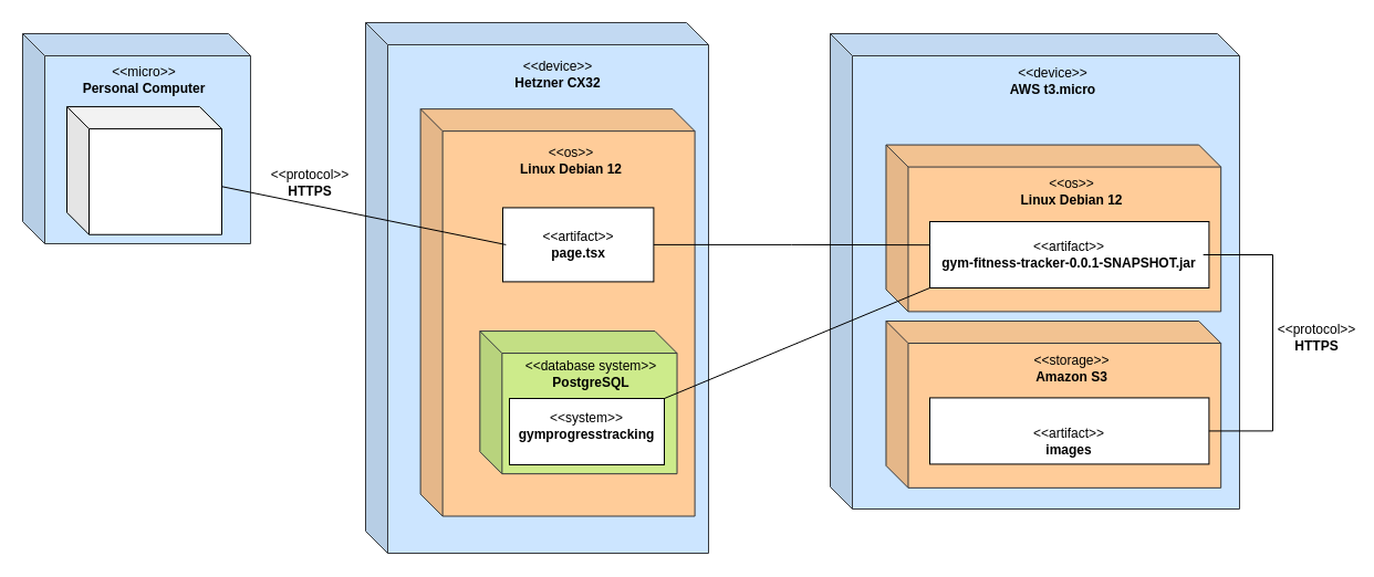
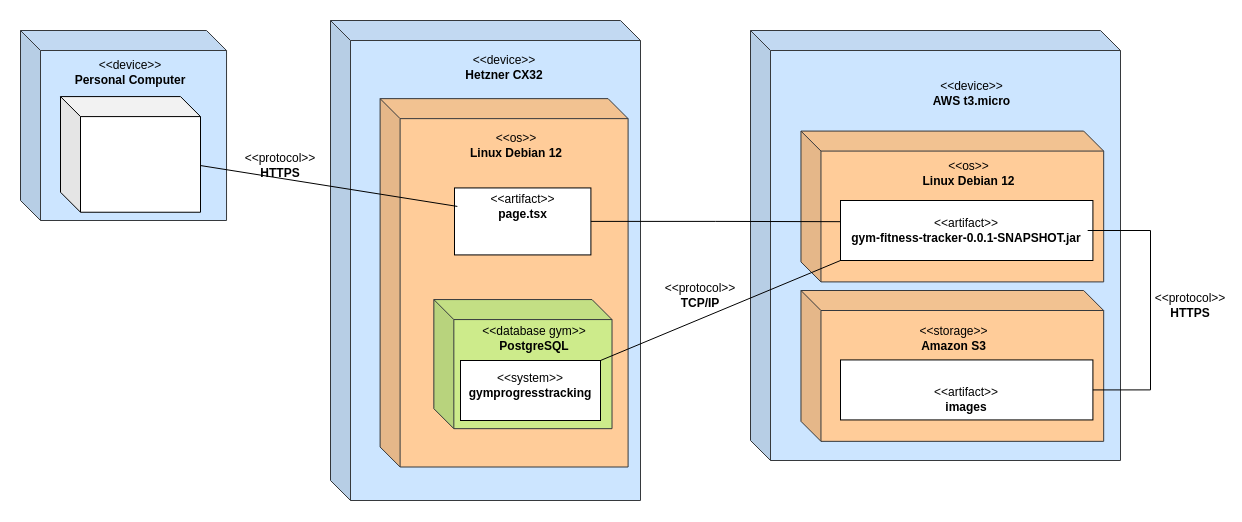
  <mxCell id="0" />
  <mxCell id="1" parent="0" />
  <mxCell id="2" value="" style="group" parent="1" vertex="1" connectable="0"><mxGeometry x="20" y="30" width="206.04" height="190" as="geometry" /></mxCell>
  <mxCell id="3" value="" style="shape=cube;whiteSpace=wrap;html=1;boundedLbl=1;backgroundOutline=1;darkOpacity=0.05;darkOpacity2=0.1;fillColor=#cce5ff;strokeColor=#36393d;" parent="2" vertex="1"><mxGeometry width="206.04" height="190" as="geometry" /></mxCell>
- <mxCell id="4" value="&amp;lt;&amp;lt;micro&amp;gt;&amp;gt;&lt;div&gt;&lt;b&gt;Personal Computer&lt;/b&gt;&lt;/div&gt;" style="text;html=1;align=center;verticalAlign=middle;whiteSpace=wrap;rounded=0;" parent="2" vertex="1"><mxGeometry x="40" y="30.003" width="140" height="24.783" as="geometry" /></mxCell>
+ <mxCell id="4" value="&amp;lt;&amp;lt;device&amp;gt;&amp;gt;&lt;div&gt;&lt;b&gt;Personal Computer&lt;/b&gt;&lt;/div&gt;" style="text;html=1;align=center;verticalAlign=middle;whiteSpace=wrap;rounded=0;" parent="2" vertex="1"><mxGeometry x="40" y="30.003" width="140" height="24.783" as="geometry" /></mxCell>
  <mxCell id="5" value="" style="shape=cube;whiteSpace=wrap;html=1;boundedLbl=1;backgroundOutline=1;darkOpacity=0.05;darkOpacity2=0.1;align=center;" parent="2" vertex="1"><mxGeometry x="40" y="66.087" width="140" height="115.652" as="geometry" /></mxCell>
  <mxCell id="6" value="" style="group" parent="1" vertex="1" connectable="0"><mxGeometry x="330" y="20" width="310" height="480" as="geometry" /></mxCell>
  <mxCell id="7" value="&amp;lt;&amp;lt;device&amp;gt;&amp;gt;&lt;br&gt;&lt;div&gt;&lt;b&gt;Hetzner&amp;nbsp;CX32&lt;/b&gt;&lt;/div&gt;" style="text;html=1;align=center;verticalAlign=middle;whiteSpace=wrap;rounded=0;" parent="6" vertex="1"><mxGeometry x="68.2" y="30.823" width="173.6" height="27.664" as="geometry" /></mxCell>
  <mxCell id="8" value="" style="group" parent="6" vertex="1" connectable="0"><mxGeometry width="310" height="480" as="geometry" /></mxCell>
  <mxCell id="9" value="" style="shape=cube;whiteSpace=wrap;html=1;boundedLbl=1;backgroundOutline=1;darkOpacity=0.05;darkOpacity2=0.1;fillColor=#cce5ff;strokeColor=#36393d;" parent="8" vertex="1"><mxGeometry width="310" height="480" as="geometry" /></mxCell>
  <mxCell id="10" value="" style="group" parent="8" vertex="1" connectable="0"><mxGeometry x="49.6" y="78.14" width="260.4" height="368.372" as="geometry" /></mxCell>
  <mxCell id="11" value="" style="shape=cube;whiteSpace=wrap;html=1;boundedLbl=1;backgroundOutline=1;darkOpacity=0.05;darkOpacity2=0.1;fillColor=#ffcc99;strokeColor=#36393d;" parent="10" vertex="1"><mxGeometry width="248" height="368.372" as="geometry" /></mxCell>
  <mxCell id="12" value="&amp;lt;&amp;lt;os&amp;gt;&amp;gt;&lt;div&gt;&lt;b&gt;Linux Debian 12&lt;/b&gt;&lt;br&gt;&lt;/div&gt;" style="text;html=1;align=center;verticalAlign=middle;whiteSpace=wrap;rounded=0;" parent="10" vertex="1"><mxGeometry x="49.6" y="33.491" width="173.6" height="27.664" as="geometry" /></mxCell>
  <mxCell id="13" value="" style="group" parent="10" vertex="1" connectable="0"><mxGeometry x="74.4" y="89.302" width="136.4" height="66.977" as="geometry" /></mxCell>
  <mxCell id="14" value="" style="rounded=0;whiteSpace=wrap;html=1;" parent="13" vertex="1"><mxGeometry width="136.4" height="66.977" as="geometry" /></mxCell>
- <mxCell id="15" value="&amp;lt;&amp;lt;artifact&amp;gt;&amp;gt;&lt;div&gt;&lt;b&gt;page.tsx&lt;/b&gt;&lt;/div&gt;" style="text;html=1;align=center;verticalAlign=middle;whiteSpace=wrap;rounded=0;" parent="13" vertex="1"><mxGeometry x="2.842" y="17.358" width="130.717" height="32.249" as="geometry" /></mxCell>
+ <mxCell id="15" value="&amp;lt;&amp;lt;artifact&amp;gt;&amp;gt;&lt;div&gt;&lt;b&gt;page.tsx&lt;/b&gt;&lt;/div&gt;" style="text;html=1;align=center;verticalAlign=middle;whiteSpace=wrap;rounded=0;" parent="13" vertex="1"><mxGeometry x="2.842" y="2.358" width="130.717" height="32.249" as="geometry" /></mxCell>
  <mxCell id="16" value="" style="group" parent="10" vertex="1" connectable="0"><mxGeometry x="53.733" y="200.93" width="178.193" height="129.1" as="geometry" /></mxCell>
  <mxCell id="17" value="" style="shape=cube;whiteSpace=wrap;html=1;boundedLbl=1;backgroundOutline=1;darkOpacity=0.05;darkOpacity2=0.1;align=center;fillColor=#cdeb8b;strokeColor=#36393d;" parent="16" vertex="1"><mxGeometry width="178.193" height="129.098" as="geometry" /></mxCell>
- <mxCell id="18" value="&amp;lt;&amp;lt;database system&amp;gt;&amp;gt;&lt;div&gt;&lt;b&gt;PostgreSQL&lt;/b&gt;&lt;/div&gt;" style="text;html=1;align=center;verticalAlign=middle;whiteSpace=wrap;rounded=0;" parent="16" vertex="1"><mxGeometry x="23.759" y="22.326" width="154.434" height="33.488" as="geometry" /></mxCell>
+ <mxCell id="18" value="&amp;lt;&amp;lt;database gym&amp;gt;&amp;gt;&lt;div&gt;&lt;b&gt;PostgreSQL&lt;/b&gt;&lt;/div&gt;" style="text;html=1;align=center;verticalAlign=middle;whiteSpace=wrap;rounded=0;" parent="16" vertex="1"><mxGeometry x="23.759" y="22.326" width="154.434" height="33.488" as="geometry" /></mxCell>
  <mxCell id="19" value="" style="group" parent="16" vertex="1" connectable="0"><mxGeometry x="21.667" y="60.93" width="150" height="60" as="geometry" /></mxCell>
  <mxCell id="20" value="" style="rounded=0;whiteSpace=wrap;html=1;" parent="19" vertex="1"><mxGeometry x="5" width="140" height="60" as="geometry" /></mxCell>
  <mxCell id="21" value="&lt;div&gt;&amp;lt;&amp;lt;system&amp;gt;&amp;gt;&lt;/div&gt;&lt;b&gt;gymprogresstracking&lt;/b&gt;" style="text;html=1;align=center;verticalAlign=middle;whiteSpace=wrap;rounded=0;" parent="19" vertex="1"><mxGeometry y="10" width="150" height="30" as="geometry" /></mxCell>
  <mxCell id="22" value="&amp;lt;&amp;lt;device&amp;gt;&amp;gt;&lt;div&gt;&lt;b&gt;Hetzner CX32&lt;/b&gt;&lt;br&gt;&lt;/div&gt;" style="text;html=1;align=center;verticalAlign=middle;whiteSpace=wrap;rounded=0;" parent="8" vertex="1"><mxGeometry x="86.8" y="33.491" width="173.6" height="27.664" as="geometry" /></mxCell>
  <mxCell id="23" value="" style="group" parent="1" vertex="1" connectable="0"><mxGeometry x="750" y="30" width="370" height="430" as="geometry" /></mxCell>
  <mxCell id="24" value="" style="shape=cube;whiteSpace=wrap;html=1;boundedLbl=1;backgroundOutline=1;darkOpacity=0.05;darkOpacity2=0.1;fillColor=#cce5ff;strokeColor=#36393d;" parent="23" vertex="1"><mxGeometry width="370" height="430" as="geometry" /></mxCell>
- <mxCell id="25" value="&amp;lt;&amp;lt;device&amp;gt;&amp;gt;&lt;div&gt;&lt;b&gt;AWS t3.micro&lt;/b&gt;&lt;/div&gt;" style="text;html=1;align=center;verticalAlign=middle;whiteSpace=wrap;rounded=0;" parent="23" vertex="1"><mxGeometry x="84.091" y="30.173" width="235.455" height="24.924" as="geometry" /></mxCell>
+ <mxCell id="25" value="&amp;lt;&amp;lt;device&amp;gt;&amp;gt;&lt;div&gt;&lt;b&gt;AWS t3.micro&lt;/b&gt;&lt;/div&gt;" style="text;html=1;align=center;verticalAlign=middle;whiteSpace=wrap;rounded=0;" parent="23" vertex="1"><mxGeometry x="104.091" y="50.173" width="235.455" height="24.924" as="geometry" /></mxCell>
  <mxCell id="26" value="" style="group" parent="23" vertex="1" connectable="0"><mxGeometry x="50.455" y="100.569" width="302.727" height="150.854" as="geometry" /></mxCell>
  <mxCell id="27" value="" style="shape=cube;whiteSpace=wrap;html=1;boundedLbl=1;backgroundOutline=1;darkOpacity=0.05;darkOpacity2=0.1;fillColor=#ffcc99;strokeColor=#36393d;" parent="26" vertex="1"><mxGeometry width="302.727" height="150.854" as="geometry" /></mxCell>
  <mxCell id="28" value="&amp;lt;&amp;lt;os&amp;gt;&amp;gt;&lt;div&gt;&lt;b&gt;Linux Debian 12&lt;/b&gt;&lt;br&gt;&lt;/div&gt;" style="text;html=1;align=center;verticalAlign=middle;whiteSpace=wrap;rounded=0;" parent="26" vertex="1"><mxGeometry x="50.455" y="30.173" width="235.455" height="24.924" as="geometry" /></mxCell>
  <mxCell id="29" value="" style="group" parent="26" vertex="1" connectable="0"><mxGeometry x="39.55" y="69.43" width="252.41" height="60" as="geometry" /></mxCell>
  <mxCell id="30" value="" style="rounded=0;whiteSpace=wrap;html=1;" parent="29" vertex="1"><mxGeometry width="252.41" height="60" as="geometry" /></mxCell>
  <mxCell id="31" value="&amp;lt;&amp;lt;artifact&amp;gt;&amp;gt;&lt;div&gt;&lt;b&gt;gym-fitness-tracker-0.0.1-SNAPSHOT.jar&lt;/b&gt;&lt;br&gt;&lt;/div&gt;" style="text;html=1;align=center;verticalAlign=middle;whiteSpace=wrap;rounded=0;" parent="29" vertex="1"><mxGeometry x="5.259" y="15.55" width="241.893" height="28.89" as="geometry" /></mxCell>
  <mxCell id="32" value="" style="group" parent="23" vertex="1" connectable="0"><mxGeometry x="50.455" y="259.999" width="302.727" height="150.854" as="geometry" /></mxCell>
  <mxCell id="33" value="" style="shape=cube;whiteSpace=wrap;html=1;boundedLbl=1;backgroundOutline=1;darkOpacity=0.05;darkOpacity2=0.1;fillColor=#ffcc99;strokeColor=#36393d;" parent="32" vertex="1"><mxGeometry width="302.727" height="150.854" as="geometry" /></mxCell>
- <mxCell id="34" value="&amp;lt;&amp;lt;storage&amp;gt;&amp;gt;&lt;div&gt;&lt;b&gt;Amazon S3&lt;/b&gt;&lt;/div&gt;" style="text;html=1;align=center;verticalAlign=middle;whiteSpace=wrap;rounded=0;" parent="32" vertex="1"><mxGeometry x="50.455" y="30.173" width="235.455" height="24.924" as="geometry" /></mxCell>
+ <mxCell id="34" value="&amp;lt;&amp;lt;storage&amp;gt;&amp;gt;&lt;div&gt;&lt;b&gt;Amazon S3&lt;/b&gt;&lt;/div&gt;" style="text;html=1;align=center;verticalAlign=middle;whiteSpace=wrap;rounded=0;" parent="32" vertex="1"><mxGeometry x="35.455" y="35.173" width="235.455" height="24.924" as="geometry" /></mxCell>
  <mxCell id="35" value="" style="group" parent="32" vertex="1" connectable="0"><mxGeometry x="39.55" y="69.43" width="252.41" height="60" as="geometry" /></mxCell>
  <mxCell id="36" value="" style="rounded=0;whiteSpace=wrap;html=1;" parent="35" vertex="1"><mxGeometry width="252.41" height="60" as="geometry" /></mxCell>
  <mxCell id="37" value="&amp;lt;&amp;lt;artifact&amp;gt;&amp;gt;&lt;div&gt;&lt;b&gt;images&lt;/b&gt;&lt;br&gt;&lt;/div&gt;" style="text;html=1;align=center;verticalAlign=middle;whiteSpace=wrap;rounded=0;" parent="35" vertex="1"><mxGeometry x="5.259" y="25.55" width="241.893" height="28.89" as="geometry" /></mxCell>
  <mxCell id="38" style="edgeStyle=orthogonalEdgeStyle;rounded=0;orthogonalLoop=1;jettySize=auto;html=1;entryX=1;entryY=0.5;entryDx=0;entryDy=0;endArrow=none;endFill=0;" parent="23" source="31" target="36" edge="1"><mxGeometry relative="1" as="geometry"><Array as="points"><mxPoint x="400" y="200" /><mxPoint x="400" y="359" /></Array></mxGeometry></mxCell>
  <mxCell id="39" style="rounded=0;orthogonalLoop=1;jettySize=auto;html=1;entryX=0;entryY=0.5;entryDx=0;entryDy=0;endArrow=none;endFill=0;" parent="1" source="5" target="15" edge="1"><mxGeometry relative="1" as="geometry" /></mxCell>
  <mxCell id="40" value="&lt;div&gt;&amp;lt;&amp;lt;protocol&amp;gt;&amp;gt;&lt;/div&gt;&lt;b&gt;HTTPS&lt;/b&gt;" style="text;html=1;align=center;verticalAlign=middle;whiteSpace=wrap;rounded=0;" parent="1" vertex="1"><mxGeometry x="250" y="150" width="60" height="30" as="geometry" /></mxCell>
  <mxCell id="41" style="edgeStyle=orthogonalEdgeStyle;rounded=0;orthogonalLoop=1;jettySize=auto;html=1;entryX=0;entryY=0.353;entryDx=0;entryDy=0;entryPerimeter=0;endArrow=none;endFill=0;" parent="1" source="14" target="30" edge="1"><mxGeometry relative="1" as="geometry" /></mxCell>
  <mxCell id="42" style="rounded=0;orthogonalLoop=1;jettySize=auto;html=1;exitX=0;exitY=1;exitDx=0;exitDy=0;entryX=1;entryY=0;entryDx=0;entryDy=0;endArrow=none;endFill=0;" parent="1" source="30" target="20" edge="1"><mxGeometry relative="1" as="geometry" /></mxCell>
+ <mxCell id="43" value="&amp;lt;&amp;lt;protocol&amp;gt;&amp;gt;&lt;div&gt;&lt;b&gt;TCP/IP&lt;/b&gt;&lt;/div&gt;" style="text;html=1;align=center;verticalAlign=middle;whiteSpace=wrap;rounded=0;" parent="1" vertex="1"><mxGeometry x="670" y="280" width="60" height="30" as="geometry" /></mxCell>
  <mxCell id="44" value="&lt;div&gt;&amp;lt;&amp;lt;protocol&amp;gt;&amp;gt;&lt;/div&gt;&lt;b&gt;HTTPS&lt;/b&gt;" style="text;html=1;align=center;verticalAlign=middle;whiteSpace=wrap;rounded=0;" parent="1" vertex="1"><mxGeometry x="1160" y="290" width="60" height="30" as="geometry" /></mxCell>
